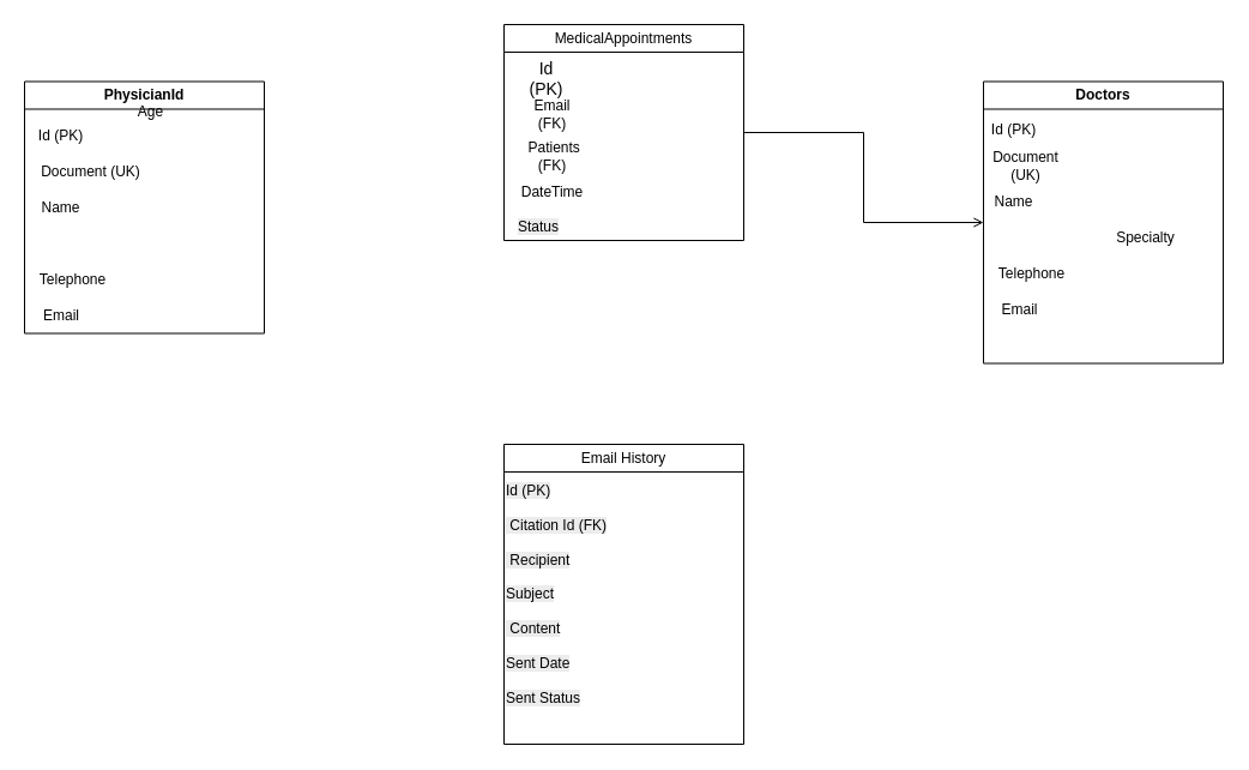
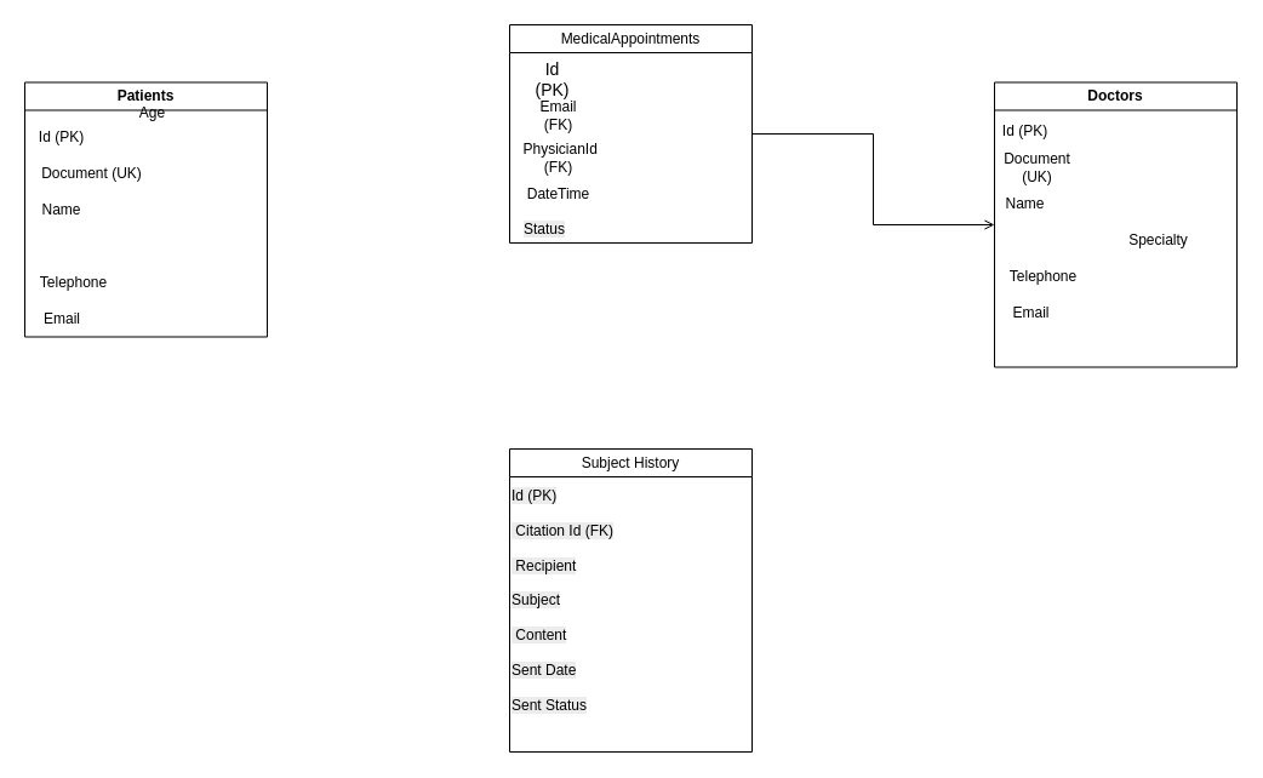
  <mxCell id="0" />
  <mxCell id="1" parent="0" />
- <mxCell id="2" value="PhysicianId" style="swimlane;whiteSpace=wrap;html=1;startSize=23;" vertex="1" parent="1"><mxGeometry x="20" y="67.5" width="200" height="210" as="geometry" /></mxCell>
+ <mxCell id="2" value="Patients" style="swimlane;whiteSpace=wrap;html=1;startSize=23;" vertex="1" parent="1"><mxGeometry x="20" y="67.5" width="200" height="210" as="geometry" /></mxCell>
  <mxCell id="3" value="Document (UK)" style="text;html=1;align=center;verticalAlign=middle;resizable=0;points=[];autosize=1;strokeColor=none;fillColor=none;" vertex="1" parent="2"><mxGeometry y="60" width="110" height="30" as="geometry" /></mxCell>
  <mxCell id="4" value="Name" style="text;html=1;align=center;verticalAlign=middle;resizable=0;points=[];autosize=1;strokeColor=none;fillColor=none;" vertex="1" parent="2"><mxGeometry y="90" width="60" height="30" as="geometry" /></mxCell>
  <mxCell id="5" value="Age" style="text;html=1;align=center;verticalAlign=middle;resizable=0;points=[];autosize=1;strokeColor=none;fillColor=none;" vertex="1" parent="2"><mxGeometry x="85" y="10" width="40" height="30" as="geometry" /></mxCell>
  <mxCell id="6" value="Telephone" style="text;html=1;align=center;verticalAlign=middle;resizable=0;points=[];autosize=1;strokeColor=none;fillColor=none;" vertex="1" parent="2"><mxGeometry y="150" width="80" height="30" as="geometry" /></mxCell>
  <mxCell id="7" value="Id (PK)" style="text;html=1;align=center;verticalAlign=middle;resizable=0;points=[];autosize=1;strokeColor=none;fillColor=none;" vertex="1" parent="2"><mxGeometry y="30" width="60" height="30" as="geometry" /></mxCell>
  <mxCell id="8" value="Email" style="text;strokeColor=none;fillColor=none;align=left;verticalAlign=middle;spacingLeft=4;spacingRight=4;overflow=hidden;points=[[0,0.5],[1,0.5]];portConstraint=eastwest;rotatable=0;whiteSpace=wrap;html=1;" vertex="1" parent="2"><mxGeometry x="10" y="180" width="180" height="30" as="geometry" /></mxCell>
- <mxCell id="9" value="&lt;span style=&quot;font-weight: 400; text-align: left;&quot;&gt;Email History&lt;/span&gt;" style="swimlane;whiteSpace=wrap;html=1;" vertex="1" parent="1"><mxGeometry x="420" y="370" width="200" height="250" as="geometry" /></mxCell>
+ <mxCell id="9" value="&lt;span style=&quot;font-weight: 400; text-align: left;&quot;&gt;Subject History&lt;/span&gt;" style="swimlane;whiteSpace=wrap;html=1;" vertex="1" parent="1"><mxGeometry x="420" y="370" width="200" height="250" as="geometry" /></mxCell>
  <mxCell id="10" value="&lt;span style=&quot;color: rgb(0, 0, 0); font-family: Helvetica; font-size: 12px; font-style: normal; font-variant-ligatures: normal; font-variant-caps: normal; font-weight: 400; letter-spacing: normal; orphans: 2; text-align: left; text-indent: 0px; text-transform: none; widows: 2; word-spacing: 0px; -webkit-text-stroke-width: 0px; white-space: normal; background-color: rgb(236, 236, 236); text-decoration-thickness: initial; text-decoration-style: initial; text-decoration-color: initial; display: inline !important; float: none;&quot;&gt;Id (PK)&lt;/span&gt;&lt;div&gt;&lt;br&gt;&lt;div&gt;&lt;span style=&quot;color: rgb(0, 0, 0); font-family: Helvetica; font-size: 12px; font-style: normal; font-variant-ligatures: normal; font-variant-caps: normal; font-weight: 400; letter-spacing: normal; orphans: 2; text-align: left; text-indent: 0px; text-transform: none; widows: 2; word-spacing: 0px; -webkit-text-stroke-width: 0px; white-space: normal; background-color: rgb(236, 236, 236); text-decoration-thickness: initial; text-decoration-style: initial; text-decoration-color: initial; display: inline !important; float: none;&quot;&gt;&amp;nbsp;Citation Id (FK)&lt;/span&gt;&lt;/div&gt;&lt;div&gt;&lt;span style=&quot;color: rgb(0, 0, 0); font-family: Helvetica; font-size: 12px; font-style: normal; font-variant-ligatures: normal; font-variant-caps: normal; font-weight: 400; letter-spacing: normal; orphans: 2; text-align: left; text-indent: 0px; text-transform: none; widows: 2; word-spacing: 0px; -webkit-text-stroke-width: 0px; white-space: normal; background-color: rgb(236, 236, 236); text-decoration-thickness: initial; text-decoration-style: initial; text-decoration-color: initial; display: inline !important; float: none;&quot;&gt;&lt;br&gt;&lt;/span&gt;&lt;/div&gt;&lt;div&gt;&lt;span style=&quot;color: rgb(0, 0, 0); font-family: Helvetica; font-size: 12px; font-style: normal; font-variant-ligatures: normal; font-variant-caps: normal; font-weight: 400; letter-spacing: normal; orphans: 2; text-align: left; text-indent: 0px; text-transform: none; widows: 2; word-spacing: 0px; -webkit-text-stroke-width: 0px; white-space: normal; background-color: rgb(236, 236, 236); text-decoration-thickness: initial; text-decoration-style: initial; text-decoration-color: initial; display: inline !important; float: none;&quot;&gt;&amp;nbsp;Recipient&lt;/span&gt;&lt;/div&gt;&lt;div&gt;&lt;span style=&quot;color: rgb(0, 0, 0); font-family: Helvetica; font-size: 12px; font-style: normal; font-variant-ligatures: normal; font-variant-caps: normal; font-weight: 400; letter-spacing: normal; orphans: 2; text-align: left; text-indent: 0px; text-transform: none; widows: 2; word-spacing: 0px; -webkit-text-stroke-width: 0px; white-space: normal; background-color: rgb(236, 236, 236); text-decoration-thickness: initial; text-decoration-style: initial; text-decoration-color: initial; display: inline !important; float: none;&quot;&gt;&lt;br&gt;&lt;/span&gt;&lt;/div&gt;&lt;div&gt;&lt;span style=&quot;color: rgb(0, 0, 0); font-family: Helvetica; font-size: 12px; font-style: normal; font-variant-ligatures: normal; font-variant-caps: normal; font-weight: 400; letter-spacing: normal; orphans: 2; text-align: left; text-indent: 0px; text-transform: none; widows: 2; word-spacing: 0px; -webkit-text-stroke-width: 0px; white-space: normal; background-color: rgb(236, 236, 236); text-decoration-thickness: initial; text-decoration-style: initial; text-decoration-color: initial; display: inline !important; float: none;&quot;&gt;Subject&lt;/span&gt;&lt;/div&gt;&lt;div&gt;&lt;span style=&quot;color: rgb(0, 0, 0); font-family: Helvetica; font-size: 12px; font-style: normal; font-variant-ligatures: normal; font-variant-caps: normal; font-weight: 400; letter-spacing: normal; orphans: 2; text-align: left; text-indent: 0px; text-transform: none; widows: 2; word-spacing: 0px; -webkit-text-stroke-width: 0px; white-space: normal; background-color: rgb(236, 236, 236); text-decoration-thickness: initial; text-decoration-style: initial; text-decoration-color: initial; display: inline !important; float: none;&quot;&gt;&lt;br&gt;&lt;/span&gt;&lt;/div&gt;&lt;div&gt;&lt;span style=&quot;color: rgb(0, 0, 0); font-family: Helvetica; font-size: 12px; font-style: normal; font-variant-ligatures: normal; font-variant-caps: normal; font-weight: 400; letter-spacing: normal; orphans: 2; text-align: left; text-indent: 0px; text-transform: none; widows: 2; word-spacing: 0px; -webkit-text-stroke-width: 0px; white-space: normal; background-color: rgb(236, 236, 236); text-decoration-thickness: initial; text-decoration-style: initial; text-decoration-color: initial; display: inline !important; float: none;&quot;&gt;&amp;nbsp;Content&lt;/span&gt;&lt;/div&gt;&lt;div&gt;&lt;span style=&quot;color: rgb(0, 0, 0); font-family: Helvetica; font-size: 12px; font-style: normal; font-variant-ligatures: normal; font-variant-caps: normal; font-weight: 400; letter-spacing: normal; orphans: 2; text-align: left; text-indent: 0px; text-transform: none; widows: 2; word-spacing: 0px; -webkit-text-stroke-width: 0px; white-space: normal; background-color: rgb(236, 236, 236); text-decoration-thickness: initial; text-decoration-style: initial; text-decoration-color: initial; display: inline !important; float: none;&quot;&gt;&lt;br&gt;&lt;/span&gt;&lt;/div&gt;&lt;div&gt;&lt;span style=&quot;color: rgb(0, 0, 0); font-family: Helvetica; font-size: 12px; font-style: normal; font-variant-ligatures: normal; font-variant-caps: normal; font-weight: 400; letter-spacing: normal; orphans: 2; text-align: left; text-indent: 0px; text-transform: none; widows: 2; word-spacing: 0px; -webkit-text-stroke-width: 0px; white-space: normal; background-color: rgb(236, 236, 236); text-decoration-thickness: initial; text-decoration-style: initial; text-decoration-color: initial; display: inline !important; float: none;&quot;&gt;Sent Date&lt;/span&gt;&lt;/div&gt;&lt;div&gt;&lt;span style=&quot;color: rgb(0, 0, 0); font-family: Helvetica; font-size: 12px; font-style: normal; font-variant-ligatures: normal; font-variant-caps: normal; font-weight: 400; letter-spacing: normal; orphans: 2; text-align: left; text-indent: 0px; text-transform: none; widows: 2; word-spacing: 0px; -webkit-text-stroke-width: 0px; white-space: normal; background-color: rgb(236, 236, 236); text-decoration-thickness: initial; text-decoration-style: initial; text-decoration-color: initial; display: inline !important; float: none;&quot;&gt;&lt;br&gt;&lt;/span&gt;&lt;/div&gt;&lt;div&gt;&lt;span style=&quot;color: rgb(0, 0, 0); font-family: Helvetica; font-size: 12px; font-style: normal; font-variant-ligatures: normal; font-variant-caps: normal; font-weight: 400; letter-spacing: normal; orphans: 2; text-align: left; text-indent: 0px; text-transform: none; widows: 2; word-spacing: 0px; -webkit-text-stroke-width: 0px; white-space: normal; background-color: rgb(236, 236, 236); text-decoration-thickness: initial; text-decoration-style: initial; text-decoration-color: initial; display: inline !important; float: none;&quot;&gt;Sent Status&lt;/span&gt;&lt;/div&gt;&lt;/div&gt;" style="text;whiteSpace=wrap;html=1;" vertex="1" parent="9"><mxGeometry y="25" width="180" height="200" as="geometry" /></mxCell>
  <mxCell id="11" style="edgeStyle=orthogonalEdgeStyle;rounded=0;orthogonalLoop=1;jettySize=auto;html=1;endArrow=open;" edge="1" parent="1" source="12" target="18"><mxGeometry relative="1" as="geometry" /></mxCell>
  <mxCell id="12" value="&lt;span style=&quot;font-weight: 400; text-align: left;&quot;&gt;MedicalAppointments&lt;/span&gt;" style="swimlane;whiteSpace=wrap;html=1;startSize=23;" vertex="1" parent="1"><mxGeometry x="420" y="20" width="200" height="180" as="geometry" /></mxCell>
  <mxCell id="13" value="&lt;span style=&quot;text-align: left; text-wrap-mode: wrap;&quot;&gt;&lt;font style=&quot;font-size: 14px;&quot;&gt;Id (PK)&lt;/font&gt;&lt;/span&gt;" style="text;html=1;align=center;verticalAlign=middle;resizable=0;points=[];autosize=1;strokeColor=none;fillColor=none;" vertex="1" parent="12"><mxGeometry y="30" width="70" height="30" as="geometry" /></mxCell>
  <mxCell id="14" value="&lt;span style=&quot;text-align: left; text-wrap-mode: wrap;&quot;&gt;Email (FK)&lt;/span&gt;" style="text;html=1;align=center;verticalAlign=middle;resizable=0;points=[];autosize=1;strokeColor=none;fillColor=none;" vertex="1" parent="12"><mxGeometry x="-10" y="60" width="100" height="30" as="geometry" /></mxCell>
- <mxCell id="15" value="&lt;span style=&quot;text-align: left; text-wrap-mode: wrap;&quot;&gt;&amp;nbsp;Patients (FK)&lt;/span&gt;" style="text;html=1;align=center;verticalAlign=middle;resizable=0;points=[];autosize=1;strokeColor=none;fillColor=none;" vertex="1" parent="12"><mxGeometry x="-15" y="95" width="110" height="30" as="geometry" /></mxCell>
+ <mxCell id="15" value="&lt;span style=&quot;text-align: left; text-wrap-mode: wrap;&quot;&gt;&amp;nbsp;PhysicianId (FK)&lt;/span&gt;" style="text;html=1;align=center;verticalAlign=middle;resizable=0;points=[];autosize=1;strokeColor=none;fillColor=none;" vertex="1" parent="12"><mxGeometry x="-15" y="95" width="110" height="30" as="geometry" /></mxCell>
  <mxCell id="16" value="&lt;span style=&quot;text-align: left; text-wrap-mode: wrap;&quot;&gt;DateTime&lt;/span&gt;" style="text;html=1;align=center;verticalAlign=middle;resizable=0;points=[];autosize=1;strokeColor=none;fillColor=none;" vertex="1" parent="12"><mxGeometry y="125" width="80" height="30" as="geometry" /></mxCell>
  <mxCell id="17" value="&lt;span style=&quot;color: rgb(0, 0, 0); font-family: Helvetica; font-size: 12px; font-style: normal; font-variant-ligatures: normal; font-variant-caps: normal; font-weight: 400; letter-spacing: normal; orphans: 2; text-align: left; text-indent: 0px; text-transform: none; widows: 2; word-spacing: 0px; -webkit-text-stroke-width: 0px; white-space: normal; background-color: rgb(236, 236, 236); text-decoration-thickness: initial; text-decoration-style: initial; text-decoration-color: initial; display: inline !important; float: none;&quot;&gt;Status&lt;/span&gt;" style="text;whiteSpace=wrap;html=1;" vertex="1" parent="12"><mxGeometry x="10" y="155" width="70" height="40" as="geometry" /></mxCell>
  <mxCell id="18" value="Doctors" style="swimlane;whiteSpace=wrap;html=1;" vertex="1" parent="1"><mxGeometry x="820" y="67.5" width="200" height="235" as="geometry" /></mxCell>
  <mxCell id="19" value="Id (PK)" style="text;html=1;align=center;verticalAlign=middle;resizable=0;points=[];autosize=1;strokeColor=none;fillColor=none;" vertex="1" parent="18"><mxGeometry x="-5" y="25" width="60" height="30" as="geometry" /></mxCell>
  <mxCell id="20" value="&lt;span style=&quot;text-align: left; text-wrap-mode: wrap;&quot;&gt;Document (UK)&lt;/span&gt;" style="text;html=1;align=center;verticalAlign=middle;resizable=0;points=[];autosize=1;strokeColor=none;fillColor=none;" vertex="1" parent="18"><mxGeometry x="-20" y="55" width="110" height="30" as="geometry" /></mxCell>
  <mxCell id="21" value="Name" style="text;html=1;align=center;verticalAlign=middle;resizable=0;points=[];autosize=1;strokeColor=none;fillColor=none;" vertex="1" parent="18"><mxGeometry x="-5" y="85" width="60" height="30" as="geometry" /></mxCell>
  <mxCell id="22" value="Specialty" style="text;html=1;align=center;verticalAlign=middle;resizable=0;points=[];autosize=1;strokeColor=none;fillColor=none;" vertex="1" parent="18"><mxGeometry x="100" y="115" width="70" height="30" as="geometry" /></mxCell>
  <mxCell id="23" value="Telephone" style="text;html=1;align=center;verticalAlign=middle;resizable=0;points=[];autosize=1;strokeColor=none;fillColor=none;" vertex="1" parent="18"><mxGeometry y="145" width="80" height="30" as="geometry" /></mxCell>
  <mxCell id="24" value="Email" style="text;html=1;align=center;verticalAlign=middle;resizable=0;points=[];autosize=1;strokeColor=none;fillColor=none;" vertex="1" parent="18"><mxGeometry x="5" y="175" width="50" height="30" as="geometry" /></mxCell>
